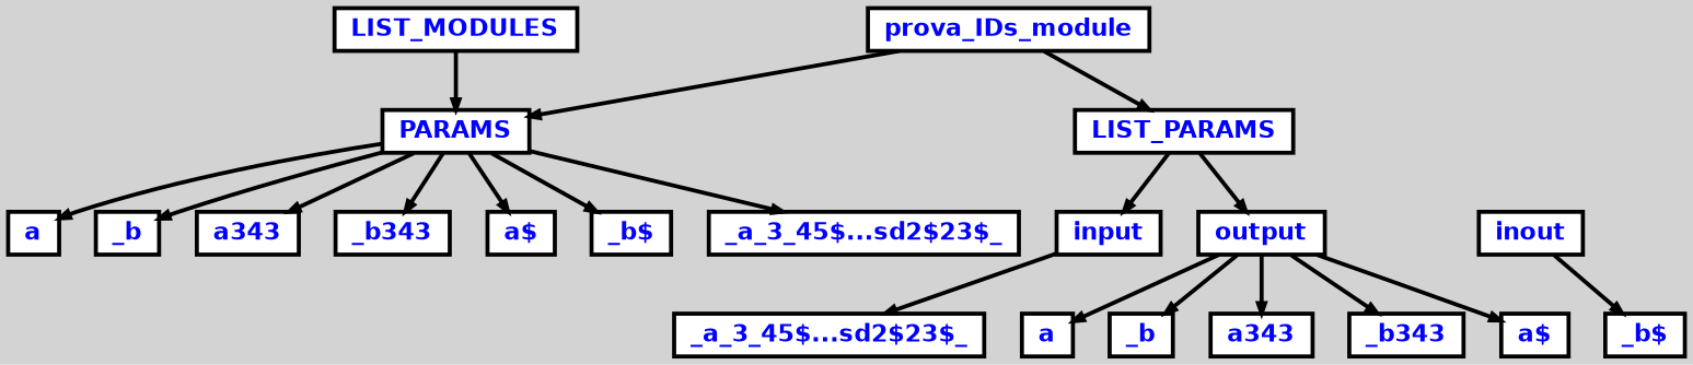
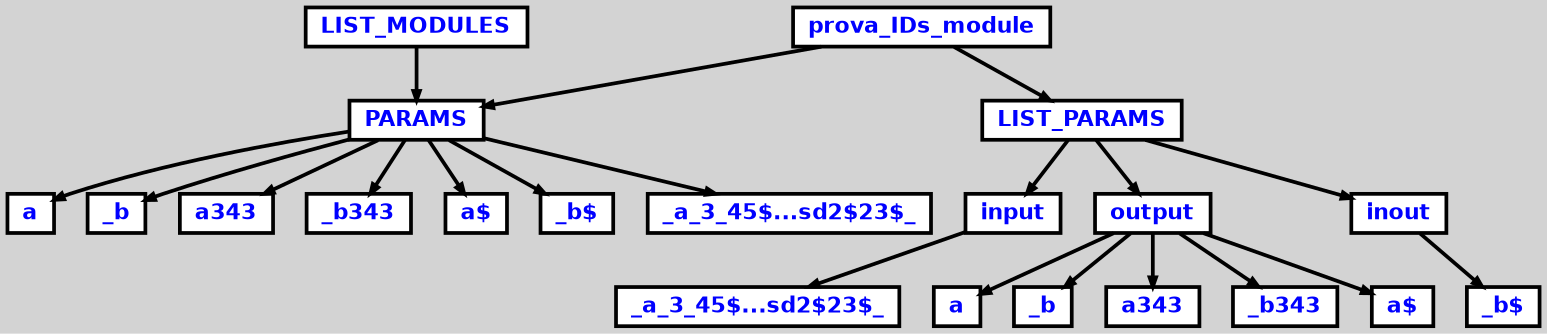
  digraph {
    bgcolor=lightgrey
    ordering=out
    ranksep=.4
    node [color=black fillcolor=white fixedsize=false fontcolor=blue fontname="Helvetica-bold" fontsize=12 shape=box style="filled, solid, bold"]
    edge [arrowsize=.5 color=black style=bold]
    n1 [height=.25 label=LIST_MODULES width=.25]
    n2 [height=.25 label=PARAMS width=.25]
    n3 [height=.25 label=prova_IDs_module width=.25]
    n4 [height=.25 label=LIST_PARAMS width=.25]
    n5 [height=.25 label=a width=.25]
    n6 [height=.25 label=_b width=.25]
    n7 [height=.25 label=a343 width=.25]
    n8 [height=.25 label=_b343 width=.25]
    n9 [height=.25 label="a$" width=.25]
    n10 [height=.25 label="_b$" width=.25]
    n11 [height=.25 label="_a_3_45$...sd2$23$_" width=.25]
    n12 [height=.25 label=input width=.25]
    n13 [height=.25 label=output width=.25]
    n14 [height=.25 label=inout width=.25]
    n15 [height=.25 label="_a_3_45$...sd2$23$_" width=.25]
    n16 [height=.25 label=a width=.25]
    n17 [height=.25 label=_b width=.25]
    n18 [height=.25 label=a343 width=.25]
    n19 [height=.25 label=_b343 width=.25]
    n20 [height=.25 label="a$" width=.25]
    n21 [height=.25 label="_b$" width=.25]
    n1 -> n2
    n2 -> n5
    n2 -> n6
    n2 -> n7
    n2 -> n8
    n2 -> n9
    n2 -> n10
    n2 -> n11
    n3 -> n2
    n3 -> n4
    n4 -> n12
    n4 -> n13
+   n4 -> n14
    n12 -> n15
    n13 -> n16
    n13 -> n17
    n13 -> n18
    n13 -> n19
    n13 -> n20
    n14 -> n21
  }
